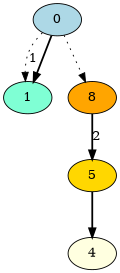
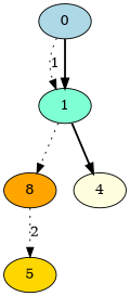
  digraph {
    fontname="DejaVu Serif"
    node [fontname="DejaVu Serif" style=filled]
    edge [fontname="DejaVu Serif" style=dotted]
    0 [fillcolor=lightblue]
    1 [fillcolor=aquamarine]
    n3 [fillcolor=orange label=8]
    n4 [fillcolor=gold label=5]
    4 [fillcolor=lightyellow]
    0 -> 1 [label=1]
    0 -> 1 [label=" " style=bold]
-   0 -> n3 [label=" "]
-   n3 -> n4 [label=2 style=bold]
-   n4 -> 4 [label=" " style=bold]
+   1 -> n3 [label=" "]
+   n3 -> n4 [label=2]
+   1 -> 4 [label=" " style=bold]
  }
